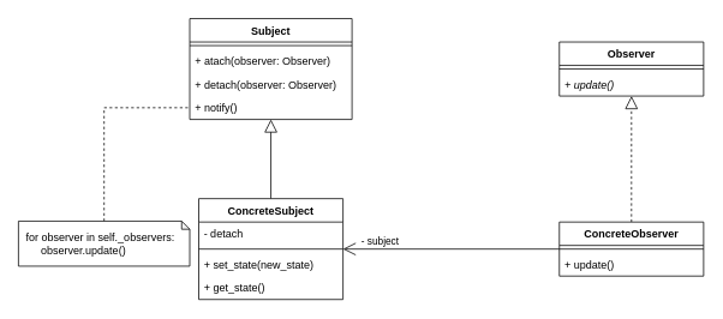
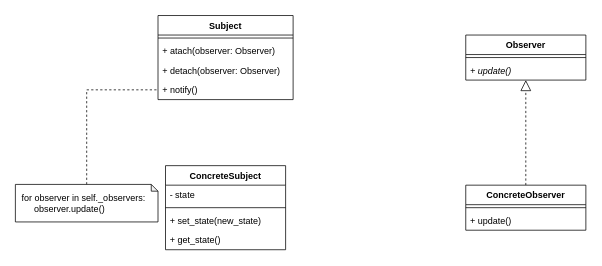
  <mxCell id="0" />
  <mxCell id="1" parent="0" />
  <mxCell id="2" style="edgeStyle=orthogonalEdgeStyle;rounded=0;orthogonalLoop=1;jettySize=auto;html=1;exitX=0.5;exitY=0;exitDx=0;exitDy=0;endSize=12;startSize=12;endArrow=block;endFill=0;dashed=1;" edge="1" parent="1" source="9" target="6"><mxGeometry relative="1" as="geometry" /></mxCell>
- <mxCell id="3" style="edgeStyle=orthogonalEdgeStyle;rounded=0;orthogonalLoop=1;jettySize=auto;html=1;startSize=12;endArrow=open;endFill=0;endSize=12;" edge="1" parent="1" source="9" target="12"><mxGeometry relative="1" as="geometry" /></mxCell>
- <mxCell id="4" value="- subject" style="edgeLabel;html=1;align=center;verticalAlign=middle;resizable=0;points=[];" vertex="1" connectable="0" parent="3"><mxGeometry x="0.283" y="-2" relative="1" as="geometry"><mxPoint x="-46" y="-8" as="offset" /></mxGeometry></mxCell>
- <mxCell id="5" style="edgeStyle=orthogonalEdgeStyle;rounded=0;orthogonalLoop=1;jettySize=auto;html=1;exitX=0.5;exitY=0;exitDx=0;exitDy=0;startSize=12;endArrow=block;endFill=0;endSize=12;" edge="1" parent="1" source="12" target="17"><mxGeometry relative="1" as="geometry" /></mxCell>
  <mxCell id="6" value="Observer" style="swimlane;fontStyle=1;align=center;verticalAlign=top;childLayout=stackLayout;horizontal=1;startSize=26;horizontalStack=0;resizeParent=1;resizeParentMax=0;resizeLast=0;collapsible=1;marginBottom=0;" vertex="1" parent="1"><mxGeometry x="620" y="46" width="160" height="60" as="geometry" /></mxCell>
  <mxCell id="7" value="" style="line;strokeWidth=1;fillColor=none;align=left;verticalAlign=middle;spacingTop=-1;spacingLeft=3;spacingRight=3;rotatable=0;labelPosition=right;points=[];portConstraint=eastwest;" vertex="1" parent="6"><mxGeometry y="26" width="160" height="8" as="geometry" /></mxCell>
  <mxCell id="8" value="+ update()" style="text;strokeColor=none;fillColor=none;align=left;verticalAlign=top;spacingLeft=4;spacingRight=4;overflow=hidden;rotatable=0;points=[[0,0.5],[1,0.5]];portConstraint=eastwest;fontStyle=2" vertex="1" parent="6"><mxGeometry y="34" width="160" height="26" as="geometry" /></mxCell>
  <mxCell id="9" value="ConcreteObserver" style="swimlane;fontStyle=1;align=center;verticalAlign=top;childLayout=stackLayout;horizontal=1;startSize=26;horizontalStack=0;resizeParent=1;resizeParentMax=0;resizeLast=0;collapsible=1;marginBottom=0;" vertex="1" parent="1"><mxGeometry x="620" y="246" width="160" height="60" as="geometry" /></mxCell>
  <mxCell id="10" value="" style="line;strokeWidth=1;fillColor=none;align=left;verticalAlign=middle;spacingTop=-1;spacingLeft=3;spacingRight=3;rotatable=0;labelPosition=right;points=[];portConstraint=eastwest;" vertex="1" parent="9"><mxGeometry y="26" width="160" height="8" as="geometry" /></mxCell>
  <mxCell id="11" value="+ update()" style="text;strokeColor=none;fillColor=none;align=left;verticalAlign=top;spacingLeft=4;spacingRight=4;overflow=hidden;rotatable=0;points=[[0,0.5],[1,0.5]];portConstraint=eastwest;" vertex="1" parent="9"><mxGeometry y="34" width="160" height="26" as="geometry" /></mxCell>
  <mxCell id="12" value="ConcreteSubject" style="swimlane;fontStyle=1;align=center;verticalAlign=top;childLayout=stackLayout;horizontal=1;startSize=26;horizontalStack=0;resizeParent=1;resizeParentMax=0;resizeLast=0;collapsible=1;marginBottom=0;" vertex="1" parent="1"><mxGeometry x="220" y="220" width="160" height="112" as="geometry" /></mxCell>
- <mxCell id="13" value="- detach" style="text;strokeColor=none;fillColor=none;align=left;verticalAlign=top;spacingLeft=4;spacingRight=4;overflow=hidden;rotatable=0;points=[[0,0.5],[1,0.5]];portConstraint=eastwest;" vertex="1" parent="12"><mxGeometry y="26" width="160" height="26" as="geometry" /></mxCell>
+ <mxCell id="13" value="- state" style="text;strokeColor=none;fillColor=none;align=left;verticalAlign=top;spacingLeft=4;spacingRight=4;overflow=hidden;rotatable=0;points=[[0,0.5],[1,0.5]];portConstraint=eastwest;" vertex="1" parent="12"><mxGeometry y="26" width="160" height="26" as="geometry" /></mxCell>
  <mxCell id="14" value="" style="line;strokeWidth=1;fillColor=none;align=left;verticalAlign=middle;spacingTop=-1;spacingLeft=3;spacingRight=3;rotatable=0;labelPosition=right;points=[];portConstraint=eastwest;" vertex="1" parent="12"><mxGeometry y="52" width="160" height="8" as="geometry" /></mxCell>
  <mxCell id="15" value="+ set_state(new_state)" style="text;strokeColor=none;fillColor=none;align=left;verticalAlign=top;spacingLeft=4;spacingRight=4;overflow=hidden;rotatable=0;points=[[0,0.5],[1,0.5]];portConstraint=eastwest;" vertex="1" parent="12"><mxGeometry y="60" width="160" height="26" as="geometry" /></mxCell>
  <mxCell id="16" value="+ get_state()" style="text;strokeColor=none;fillColor=none;align=left;verticalAlign=top;spacingLeft=4;spacingRight=4;overflow=hidden;rotatable=0;points=[[0,0.5],[1,0.5]];portConstraint=eastwest;" vertex="1" parent="12"><mxGeometry y="86" width="160" height="26" as="geometry" /></mxCell>
  <mxCell id="17" value="Subject" style="swimlane;fontStyle=1;align=center;verticalAlign=top;childLayout=stackLayout;horizontal=1;startSize=26;horizontalStack=0;resizeParent=1;resizeParentMax=0;resizeLast=0;collapsible=1;marginBottom=0;" vertex="1" parent="1"><mxGeometry x="210" y="20" width="180" height="112" as="geometry" /></mxCell>
  <mxCell id="18" value="" style="line;strokeWidth=1;fillColor=none;align=left;verticalAlign=middle;spacingTop=-1;spacingLeft=3;spacingRight=3;rotatable=0;labelPosition=right;points=[];portConstraint=eastwest;" vertex="1" parent="17"><mxGeometry y="26" width="180" height="8" as="geometry" /></mxCell>
  <mxCell id="19" value="+ atach(observer: Observer)" style="text;strokeColor=none;fillColor=none;align=left;verticalAlign=top;spacingLeft=4;spacingRight=4;overflow=hidden;rotatable=0;points=[[0,0.5],[1,0.5]];portConstraint=eastwest;" vertex="1" parent="17"><mxGeometry y="34" width="180" height="26" as="geometry" /></mxCell>
  <mxCell id="20" value="+ detach(observer: Observer)" style="text;strokeColor=none;fillColor=none;align=left;verticalAlign=top;spacingLeft=4;spacingRight=4;overflow=hidden;rotatable=0;points=[[0,0.5],[1,0.5]];portConstraint=eastwest;" vertex="1" parent="17"><mxGeometry y="60" width="180" height="26" as="geometry" /></mxCell>
  <mxCell id="21" value="+ notify()" style="text;strokeColor=none;fillColor=none;align=left;verticalAlign=top;spacingLeft=4;spacingRight=4;overflow=hidden;rotatable=0;points=[[0,0.5],[1,0.5]];portConstraint=eastwest;" vertex="1" parent="17"><mxGeometry y="86" width="180" height="26" as="geometry" /></mxCell>
  <mxCell id="22" style="edgeStyle=orthogonalEdgeStyle;rounded=0;orthogonalLoop=1;jettySize=auto;html=1;exitX=0.5;exitY=0;exitDx=0;exitDy=0;exitPerimeter=0;startSize=12;endArrow=none;endFill=0;endSize=12;dashed=1;" edge="1" parent="1" source="23" target="21"><mxGeometry relative="1" as="geometry"><mxPoint x="160" y="140" as="targetPoint" /></mxGeometry></mxCell>
  <mxCell id="23" value="&amp;nbsp; for observer in self._observers:&lt;br&gt;&amp;nbsp; &amp;nbsp; &amp;nbsp; &amp;nbsp;observer.update()" style="shape=note;whiteSpace=wrap;html=1;backgroundOutline=1;darkOpacity=0.05;size=9;align=left;" vertex="1" parent="1"><mxGeometry x="20" y="245" width="190" height="50" as="geometry" /></mxCell>
